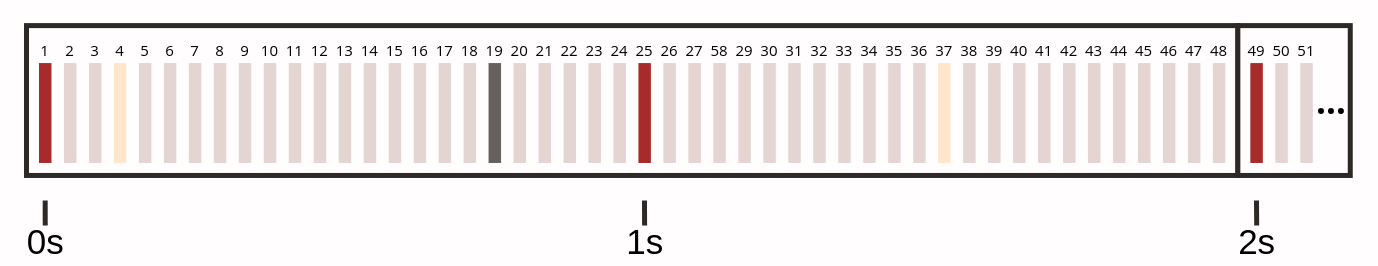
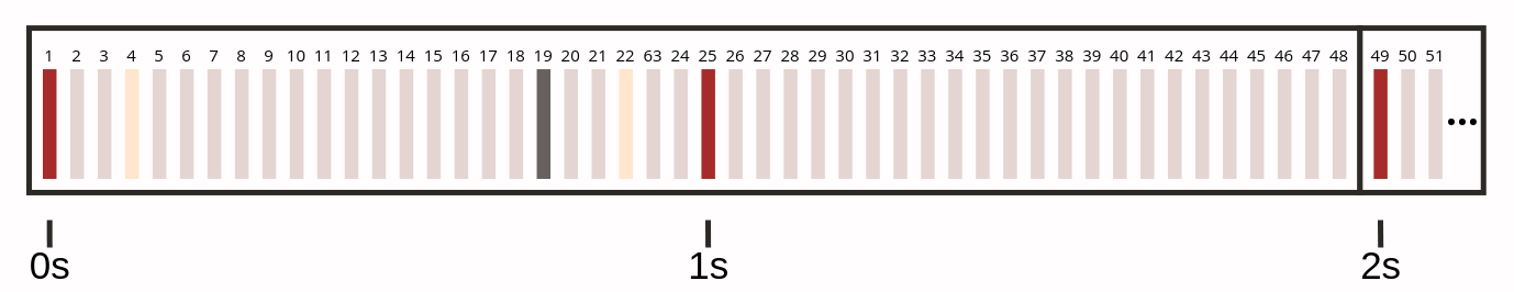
  <mxCell id="0" />
  <mxCell id="1" parent="0" />
  <mxCell id="2" value="" style="rounded=0;whiteSpace=wrap;html=1;strokeColor=#2D2926;fillColor=#FFFDFD;strokeWidth=4;fontFamily=Open Sans;labelBackgroundColor=none;" parent="1" vertex="1"><mxGeometry x="20" y="20" width="970" height="120" as="geometry" /></mxCell>
  <mxCell id="3" value="1" style="rounded=0;whiteSpace=wrap;html=1;labelPosition=center;verticalLabelPosition=top;align=center;verticalAlign=bottom;fillColor=#A72B2A;strokeColor=none;fontFamily=Open Sans;labelBackgroundColor=none;" parent="1" vertex="1"><mxGeometry x="30" y="50" width="10" height="80" as="geometry" /></mxCell>
  <mxCell id="4" value="2" style="rounded=0;whiteSpace=wrap;html=1;labelPosition=center;verticalLabelPosition=top;align=center;verticalAlign=bottom;strokeColor=none;fillColor=#E4D5D3;fontFamily=Open Sans;labelBackgroundColor=none;" parent="1" vertex="1"><mxGeometry x="50" y="50" width="10" height="80" as="geometry" /></mxCell>
  <mxCell id="5" value="3" style="rounded=0;whiteSpace=wrap;html=1;labelPosition=center;verticalLabelPosition=top;align=center;verticalAlign=bottom;strokeColor=none;fillColor=#E4D5D3;fontFamily=Open Sans;labelBackgroundColor=none;" parent="1" vertex="1"><mxGeometry x="70" y="50" width="10" height="80" as="geometry" /></mxCell>
  <mxCell id="6" value="4" style="rounded=0;whiteSpace=wrap;html=1;labelPosition=center;verticalLabelPosition=top;align=center;verticalAlign=bottom;strokeColor=none;fillColor=#ffe6cc;fontFamily=Open Sans;labelBackgroundColor=none;" parent="1" vertex="1"><mxGeometry x="90" y="50" width="10" height="80" as="geometry" /></mxCell>
  <mxCell id="7" value="5" style="rounded=0;whiteSpace=wrap;html=1;labelPosition=center;verticalLabelPosition=top;align=center;verticalAlign=bottom;strokeColor=none;fillColor=#E4D5D3;fontFamily=Open Sans;labelBackgroundColor=none;" parent="1" vertex="1"><mxGeometry x="110" y="50" width="10" height="80" as="geometry" /></mxCell>
  <mxCell id="8" value="6" style="rounded=0;whiteSpace=wrap;html=1;labelPosition=center;verticalLabelPosition=top;align=center;verticalAlign=bottom;strokeColor=none;fillColor=#E4D5D3;fontFamily=Open Sans;labelBackgroundColor=none;" parent="1" vertex="1"><mxGeometry x="130" y="50" width="10" height="80" as="geometry" /></mxCell>
  <mxCell id="9" value="7" style="rounded=0;whiteSpace=wrap;html=1;labelPosition=center;verticalLabelPosition=top;align=center;verticalAlign=bottom;strokeColor=none;fillColor=#E4D5D3;fontFamily=Open Sans;labelBackgroundColor=none;" parent="1" vertex="1"><mxGeometry x="150" y="50" width="10" height="80" as="geometry" /></mxCell>
  <mxCell id="10" value="8" style="rounded=0;whiteSpace=wrap;html=1;labelPosition=center;verticalLabelPosition=top;align=center;verticalAlign=bottom;strokeColor=none;fillColor=#E4D5D3;fontFamily=Open Sans;labelBackgroundColor=none;" parent="1" vertex="1"><mxGeometry x="170" y="50" width="10" height="80" as="geometry" /></mxCell>
  <mxCell id="11" value="9" style="rounded=0;whiteSpace=wrap;html=1;labelPosition=center;verticalLabelPosition=top;align=center;verticalAlign=bottom;strokeColor=none;fillColor=#E4D5D3;fontFamily=Open Sans;labelBackgroundColor=none;" parent="1" vertex="1"><mxGeometry x="190" y="50" width="10" height="80" as="geometry" /></mxCell>
  <mxCell id="12" value="10" style="rounded=0;whiteSpace=wrap;html=1;labelPosition=center;verticalLabelPosition=top;align=center;verticalAlign=bottom;strokeColor=none;fillColor=#E4D5D3;fontFamily=Open Sans;labelBackgroundColor=none;" parent="1" vertex="1"><mxGeometry x="210" y="50" width="10" height="80" as="geometry" /></mxCell>
  <mxCell id="13" value="11" style="rounded=0;whiteSpace=wrap;html=1;labelPosition=center;verticalLabelPosition=top;align=center;verticalAlign=bottom;strokeColor=none;fillColor=#E4D5D3;fontFamily=Open Sans;labelBackgroundColor=none;" parent="1" vertex="1"><mxGeometry x="230" y="50" width="10" height="80" as="geometry" /></mxCell>
  <mxCell id="14" value="12" style="rounded=0;whiteSpace=wrap;html=1;labelPosition=center;verticalLabelPosition=top;align=center;verticalAlign=bottom;strokeColor=none;fillColor=#E4D5D3;fontFamily=Open Sans;labelBackgroundColor=none;" parent="1" vertex="1"><mxGeometry x="250" y="50" width="10" height="80" as="geometry" /></mxCell>
  <mxCell id="15" value="13" style="rounded=0;whiteSpace=wrap;html=1;labelPosition=center;verticalLabelPosition=top;align=center;verticalAlign=bottom;strokeColor=none;fillColor=#E4D5D3;fontFamily=Open Sans;labelBackgroundColor=none;" parent="1" vertex="1"><mxGeometry x="270" y="50" width="10" height="80" as="geometry" /></mxCell>
  <mxCell id="16" value="14" style="rounded=0;whiteSpace=wrap;html=1;labelPosition=center;verticalLabelPosition=top;align=center;verticalAlign=bottom;strokeColor=none;fillColor=#E4D5D3;fontFamily=Open Sans;labelBackgroundColor=none;" parent="1" vertex="1"><mxGeometry x="290" y="50" width="10" height="80" as="geometry" /></mxCell>
  <mxCell id="17" value="15" style="rounded=0;whiteSpace=wrap;html=1;labelPosition=center;verticalLabelPosition=top;align=center;verticalAlign=bottom;strokeColor=none;fillColor=#E4D5D3;fontFamily=Open Sans;labelBackgroundColor=none;" parent="1" vertex="1"><mxGeometry x="310" y="50" width="10" height="80" as="geometry" /></mxCell>
  <mxCell id="18" value="16" style="rounded=0;whiteSpace=wrap;html=1;labelPosition=center;verticalLabelPosition=top;align=center;verticalAlign=bottom;strokeColor=none;fillColor=#E4D5D3;fontFamily=Open Sans;labelBackgroundColor=none;" parent="1" vertex="1"><mxGeometry x="330" y="50" width="10" height="80" as="geometry" /></mxCell>
  <mxCell id="19" value="17" style="rounded=0;whiteSpace=wrap;html=1;labelPosition=center;verticalLabelPosition=top;align=center;verticalAlign=bottom;strokeColor=none;fillColor=#E4D5D3;fontFamily=Open Sans;labelBackgroundColor=none;" parent="1" vertex="1"><mxGeometry x="350" y="50" width="10" height="80" as="geometry" /></mxCell>
  <mxCell id="20" value="18" style="rounded=0;whiteSpace=wrap;html=1;labelPosition=center;verticalLabelPosition=top;align=center;verticalAlign=bottom;strokeColor=none;fillColor=#E4D5D3;fontFamily=Open Sans;labelBackgroundColor=none;" parent="1" vertex="1"><mxGeometry x="370" y="50" width="10" height="80" as="geometry" /></mxCell>
  <mxCell id="21" value="19" style="rounded=0;whiteSpace=wrap;html=1;labelPosition=center;verticalLabelPosition=top;align=center;verticalAlign=bottom;strokeColor=none;fillColor=#67605f;fontFamily=Open Sans;labelBackgroundColor=none;" parent="1" vertex="1"><mxGeometry x="390" y="50" width="10" height="80" as="geometry" /></mxCell>
  <mxCell id="22" value="20" style="rounded=0;whiteSpace=wrap;html=1;labelPosition=center;verticalLabelPosition=top;align=center;verticalAlign=bottom;strokeColor=none;fillColor=#E4D5D3;fontFamily=Open Sans;labelBackgroundColor=none;" parent="1" vertex="1"><mxGeometry x="410" y="50" width="10" height="80" as="geometry" /></mxCell>
  <mxCell id="23" value="21" style="rounded=0;whiteSpace=wrap;html=1;labelPosition=center;verticalLabelPosition=top;align=center;verticalAlign=bottom;strokeColor=none;fillColor=#E4D5D3;fontFamily=Open Sans;labelBackgroundColor=none;" parent="1" vertex="1"><mxGeometry x="430" y="50" width="10" height="80" as="geometry" /></mxCell>
- <mxCell id="24" value="22" style="rounded=0;whiteSpace=wrap;html=1;labelPosition=center;verticalLabelPosition=top;align=center;verticalAlign=bottom;strokeColor=none;fillColor=#E4D5D3;fontFamily=Open Sans;labelBackgroundColor=none;" parent="1" vertex="1"><mxGeometry x="450" y="50" width="10" height="80" as="geometry" /></mxCell>
- <mxCell id="25" value="23" style="rounded=0;whiteSpace=wrap;html=1;labelPosition=center;verticalLabelPosition=top;align=center;verticalAlign=bottom;strokeColor=none;fillColor=#E4D5D3;fontFamily=Open Sans;labelBackgroundColor=none;" parent="1" vertex="1"><mxGeometry x="470" y="50" width="10" height="80" as="geometry" /></mxCell>
+ <mxCell id="24" value="22" style="rounded=0;whiteSpace=wrap;html=1;labelPosition=center;verticalLabelPosition=top;align=center;verticalAlign=bottom;strokeColor=none;fillColor=#ffe6cc;fontFamily=Open Sans;labelBackgroundColor=none;" parent="1" vertex="1"><mxGeometry x="450" y="50" width="10" height="80" as="geometry" /></mxCell>
+ <mxCell id="25" value="63" style="rounded=0;whiteSpace=wrap;html=1;labelPosition=center;verticalLabelPosition=top;align=center;verticalAlign=bottom;strokeColor=none;fillColor=#E4D5D3;fontFamily=Open Sans;labelBackgroundColor=none;" parent="1" vertex="1"><mxGeometry x="470" y="50" width="10" height="80" as="geometry" /></mxCell>
  <mxCell id="26" value="24" style="rounded=0;whiteSpace=wrap;html=1;labelPosition=center;verticalLabelPosition=top;align=center;verticalAlign=bottom;strokeColor=none;fillColor=#E4D5D3;fontFamily=Open Sans;labelBackgroundColor=none;" parent="1" vertex="1"><mxGeometry x="490" y="50" width="10" height="80" as="geometry" /></mxCell>
  <mxCell id="27" value="25" style="rounded=0;whiteSpace=wrap;html=1;labelPosition=center;verticalLabelPosition=top;align=center;verticalAlign=bottom;strokeColor=none;fillColor=#A72B2A;fontFamily=Open Sans;labelBackgroundColor=none;" parent="1" vertex="1"><mxGeometry x="510" y="50" width="10" height="80" as="geometry" /></mxCell>
  <mxCell id="28" value="26" style="rounded=0;whiteSpace=wrap;html=1;labelPosition=center;verticalLabelPosition=top;align=center;verticalAlign=bottom;strokeColor=none;fillColor=#E4D5D3;fontFamily=Open Sans;labelBackgroundColor=none;" parent="1" vertex="1"><mxGeometry x="530" y="50" width="10" height="80" as="geometry" /></mxCell>
  <mxCell id="29" value="27" style="rounded=0;whiteSpace=wrap;html=1;labelPosition=center;verticalLabelPosition=top;align=center;verticalAlign=bottom;strokeColor=none;fillColor=#E4D5D3;fontFamily=Open Sans;labelBackgroundColor=none;" parent="1" vertex="1"><mxGeometry x="550" y="50" width="10" height="80" as="geometry" /></mxCell>
- <mxCell id="30" value="58" style="rounded=0;whiteSpace=wrap;html=1;labelPosition=center;verticalLabelPosition=top;align=center;verticalAlign=bottom;strokeColor=none;fillColor=#E4D5D3;fontFamily=Open Sans;labelBackgroundColor=none;" parent="1" vertex="1"><mxGeometry x="570" y="50" width="10" height="80" as="geometry" /></mxCell>
+ <mxCell id="30" value="28" style="rounded=0;whiteSpace=wrap;html=1;labelPosition=center;verticalLabelPosition=top;align=center;verticalAlign=bottom;strokeColor=none;fillColor=#E4D5D3;fontFamily=Open Sans;labelBackgroundColor=none;" parent="1" vertex="1"><mxGeometry x="570" y="50" width="10" height="80" as="geometry" /></mxCell>
  <mxCell id="31" value="29" style="rounded=0;whiteSpace=wrap;html=1;labelPosition=center;verticalLabelPosition=top;align=center;verticalAlign=bottom;strokeColor=none;fillColor=#E4D5D3;fontFamily=Open Sans;labelBackgroundColor=none;" parent="1" vertex="1"><mxGeometry x="590" y="50" width="10" height="80" as="geometry" /></mxCell>
  <mxCell id="32" value="30" style="rounded=0;whiteSpace=wrap;html=1;labelPosition=center;verticalLabelPosition=top;align=center;verticalAlign=bottom;strokeColor=none;fillColor=#E4D5D3;fontFamily=Open Sans;labelBackgroundColor=none;" parent="1" vertex="1"><mxGeometry x="610" y="50" width="10" height="80" as="geometry" /></mxCell>
  <mxCell id="33" value="31" style="rounded=0;whiteSpace=wrap;html=1;labelPosition=center;verticalLabelPosition=top;align=center;verticalAlign=bottom;strokeColor=none;fillColor=#E4D5D3;fontFamily=Open Sans;labelBackgroundColor=none;" parent="1" vertex="1"><mxGeometry x="630" y="50" width="10" height="80" as="geometry" /></mxCell>
  <mxCell id="34" value="32" style="rounded=0;whiteSpace=wrap;html=1;labelPosition=center;verticalLabelPosition=top;align=center;verticalAlign=bottom;strokeColor=none;fillColor=#E4D5D3;fontFamily=Open Sans;labelBackgroundColor=none;" parent="1" vertex="1"><mxGeometry x="650" y="50" width="10" height="80" as="geometry" /></mxCell>
  <mxCell id="35" value="33" style="rounded=0;whiteSpace=wrap;html=1;labelPosition=center;verticalLabelPosition=top;align=center;verticalAlign=bottom;strokeColor=none;fillColor=#E4D5D3;fontFamily=Open Sans;labelBackgroundColor=none;" parent="1" vertex="1"><mxGeometry x="670" y="50" width="10" height="80" as="geometry" /></mxCell>
  <mxCell id="36" value="34" style="rounded=0;whiteSpace=wrap;html=1;labelPosition=center;verticalLabelPosition=top;align=center;verticalAlign=bottom;strokeColor=none;fillColor=#E4D5D3;fontFamily=Open Sans;labelBackgroundColor=none;" parent="1" vertex="1"><mxGeometry x="690" y="50" width="10" height="80" as="geometry" /></mxCell>
  <mxCell id="37" value="35" style="rounded=0;whiteSpace=wrap;html=1;labelPosition=center;verticalLabelPosition=top;align=center;verticalAlign=bottom;strokeColor=none;fillColor=#E4D5D3;fontFamily=Open Sans;labelBackgroundColor=none;" parent="1" vertex="1"><mxGeometry x="710" y="50" width="10" height="80" as="geometry" /></mxCell>
  <mxCell id="38" value="36" style="rounded=0;whiteSpace=wrap;html=1;labelPosition=center;verticalLabelPosition=top;align=center;verticalAlign=bottom;strokeColor=none;fillColor=#E4D5D3;fontFamily=Open Sans;labelBackgroundColor=none;" parent="1" vertex="1"><mxGeometry x="730" y="50" width="10" height="80" as="geometry" /></mxCell>
- <mxCell id="39" value="37" style="rounded=0;whiteSpace=wrap;html=1;labelPosition=center;verticalLabelPosition=top;align=center;verticalAlign=bottom;strokeColor=none;fillColor=#ffe6cc;fontFamily=Open Sans;labelBackgroundColor=none;" parent="1" vertex="1"><mxGeometry x="750" y="50" width="10" height="80" as="geometry" /></mxCell>
+ <mxCell id="39" value="37" style="rounded=0;whiteSpace=wrap;html=1;labelPosition=center;verticalLabelPosition=top;align=center;verticalAlign=bottom;strokeColor=none;fillColor=#E4D5D3;fontFamily=Open Sans;labelBackgroundColor=none;" parent="1" vertex="1"><mxGeometry x="750" y="50" width="10" height="80" as="geometry" /></mxCell>
  <mxCell id="40" value="38" style="rounded=0;whiteSpace=wrap;html=1;labelPosition=center;verticalLabelPosition=top;align=center;verticalAlign=bottom;strokeColor=none;fillColor=#E4D5D3;fontFamily=Open Sans;labelBackgroundColor=none;" parent="1" vertex="1"><mxGeometry x="770" y="50" width="10" height="80" as="geometry" /></mxCell>
  <mxCell id="41" value="39" style="rounded=0;whiteSpace=wrap;html=1;labelPosition=center;verticalLabelPosition=top;align=center;verticalAlign=bottom;strokeColor=none;fillColor=#E4D5D3;fontFamily=Open Sans;labelBackgroundColor=none;" parent="1" vertex="1"><mxGeometry x="790" y="50" width="10" height="80" as="geometry" /></mxCell>
  <mxCell id="42" value="40" style="rounded=0;whiteSpace=wrap;html=1;labelPosition=center;verticalLabelPosition=top;align=center;verticalAlign=bottom;strokeColor=none;fillColor=#E4D5D3;fontFamily=Open Sans;labelBackgroundColor=none;" parent="1" vertex="1"><mxGeometry x="810" y="50" width="10" height="80" as="geometry" /></mxCell>
  <mxCell id="43" value="41" style="rounded=0;whiteSpace=wrap;html=1;labelPosition=center;verticalLabelPosition=top;align=center;verticalAlign=bottom;strokeColor=none;fillColor=#E4D5D3;fontFamily=Open Sans;labelBackgroundColor=none;" parent="1" vertex="1"><mxGeometry x="830" y="50" width="10" height="80" as="geometry" /></mxCell>
  <mxCell id="44" value="42" style="rounded=0;whiteSpace=wrap;html=1;labelPosition=center;verticalLabelPosition=top;align=center;verticalAlign=bottom;strokeColor=none;fillColor=#E4D5D3;fontFamily=Open Sans;labelBackgroundColor=none;" parent="1" vertex="1"><mxGeometry x="850" y="50" width="10" height="80" as="geometry" /></mxCell>
  <mxCell id="45" value="43" style="rounded=0;whiteSpace=wrap;html=1;labelPosition=center;verticalLabelPosition=top;align=center;verticalAlign=bottom;strokeColor=none;fillColor=#E4D5D3;fontFamily=Open Sans;labelBackgroundColor=none;" parent="1" vertex="1"><mxGeometry x="870" y="50" width="10" height="80" as="geometry" /></mxCell>
  <mxCell id="46" value="44" style="rounded=0;whiteSpace=wrap;html=1;labelPosition=center;verticalLabelPosition=top;align=center;verticalAlign=bottom;strokeColor=none;fillColor=#E4D5D3;fontFamily=Open Sans;labelBackgroundColor=none;" parent="1" vertex="1"><mxGeometry x="890" y="50" width="10" height="80" as="geometry" /></mxCell>
  <mxCell id="47" value="45" style="rounded=0;whiteSpace=wrap;html=1;labelPosition=center;verticalLabelPosition=top;align=center;verticalAlign=bottom;strokeColor=none;fillColor=#E4D5D3;fontFamily=Open Sans;labelBackgroundColor=none;" parent="1" vertex="1"><mxGeometry x="910" y="50" width="10" height="80" as="geometry" /></mxCell>
  <mxCell id="48" value="46" style="rounded=0;whiteSpace=wrap;html=1;labelPosition=center;verticalLabelPosition=top;align=center;verticalAlign=bottom;strokeColor=none;fillColor=#E4D5D3;fontFamily=Open Sans;labelBackgroundColor=none;" parent="1" vertex="1"><mxGeometry x="930" y="50" width="10" height="80" as="geometry" /></mxCell>
  <mxCell id="49" value="" style="rounded=0;whiteSpace=wrap;html=1;strokeColor=#2D2926;fillColor=#FFFDFD;strokeWidth=4;fontStyle=1;fontSize=28;fontFamily=Open Sans;align=right;labelBackgroundColor=none;" parent="1" vertex="1"><mxGeometry x="990" y="20" width="90" height="120" as="geometry" /></mxCell>
  <mxCell id="50" value="0s" style="endArrow=none;html=1;fontSize=28;strokeColor=#2D2926;strokeWidth=4;labelPosition=center;verticalLabelPosition=bottom;align=center;verticalAlign=top;labelBackgroundColor=none;" parent="1" edge="1"><mxGeometry width="50" height="50" relative="1" as="geometry"><mxPoint x="35" y="180" as="sourcePoint" /><mxPoint x="34.95" y="160" as="targetPoint" /></mxGeometry></mxCell>
  <mxCell id="51" value="2s" style="endArrow=none;html=1;fontSize=28;strokeColor=#2D2926;strokeWidth=4;verticalAlign=top;labelBackgroundColor=none;" parent="1" edge="1"><mxGeometry width="50" height="50" relative="1" as="geometry"><mxPoint x="1005.09" y="180" as="sourcePoint" /><mxPoint x="1004.91" y="160" as="targetPoint" /><mxPoint as="offset" /></mxGeometry></mxCell>
  <mxCell id="52" value="1s" style="endArrow=none;html=1;fontSize=28;strokeColor=#2D2926;strokeWidth=4;verticalAlign=top;labelBackgroundColor=none;" parent="1" edge="1"><mxGeometry width="50" height="50" relative="1" as="geometry"><mxPoint x="514.96" y="180" as="sourcePoint" /><mxPoint x="514.85" y="160" as="targetPoint" /><mxPoint as="offset" /></mxGeometry></mxCell>
  <mxCell id="53" value="47" style="rounded=0;whiteSpace=wrap;html=1;labelPosition=center;verticalLabelPosition=top;align=center;verticalAlign=bottom;strokeColor=none;fillColor=#E4D5D3;fontFamily=Open Sans;labelBackgroundColor=none;" parent="1" vertex="1"><mxGeometry x="950" y="50" width="10" height="80" as="geometry" /></mxCell>
  <mxCell id="54" value="48" style="rounded=0;whiteSpace=wrap;html=1;labelPosition=center;verticalLabelPosition=top;align=center;verticalAlign=bottom;strokeColor=none;fillColor=#E4D5D3;fontFamily=Open Sans;labelBackgroundColor=none;" parent="1" vertex="1"><mxGeometry x="970" y="50" width="10" height="80" as="geometry" /></mxCell>
  <mxCell id="55" value="49" style="rounded=0;whiteSpace=wrap;html=1;labelPosition=center;verticalLabelPosition=top;align=center;verticalAlign=bottom;strokeColor=none;fillColor=#A72B2A;fontFamily=Open Sans;labelBackgroundColor=none;" parent="1" vertex="1"><mxGeometry x="1000" y="50" width="10" height="80" as="geometry" /></mxCell>
  <mxCell id="56" value="50" style="rounded=0;whiteSpace=wrap;html=1;labelPosition=center;verticalLabelPosition=top;align=center;verticalAlign=bottom;strokeColor=none;fillColor=#E4D5D3;fontFamily=Open Sans;labelBackgroundColor=none;" parent="1" vertex="1"><mxGeometry x="1020" y="50" width="10" height="80" as="geometry" /></mxCell>
  <mxCell id="57" value="51" style="rounded=0;whiteSpace=wrap;html=1;labelPosition=center;verticalLabelPosition=top;align=center;verticalAlign=bottom;strokeColor=none;fillColor=#E4D5D3;fontFamily=Open Sans;labelBackgroundColor=none;" parent="1" vertex="1"><mxGeometry x="1040" y="50" width="10" height="80" as="geometry" /></mxCell>
  <mxCell id="58" value="&lt;span style=&quot;font-family: &amp;quot;Open Sans&amp;quot;; font-size: 28px; font-weight: 700; text-align: right;&quot;&gt;…&lt;/span&gt;" style="text;html=1;strokeColor=none;fillColor=none;align=center;verticalAlign=middle;whiteSpace=wrap;rounded=0;labelBackgroundColor=none;" parent="1" vertex="1"><mxGeometry x="1050" y="65" width="30" height="30" as="geometry" /></mxCell>
